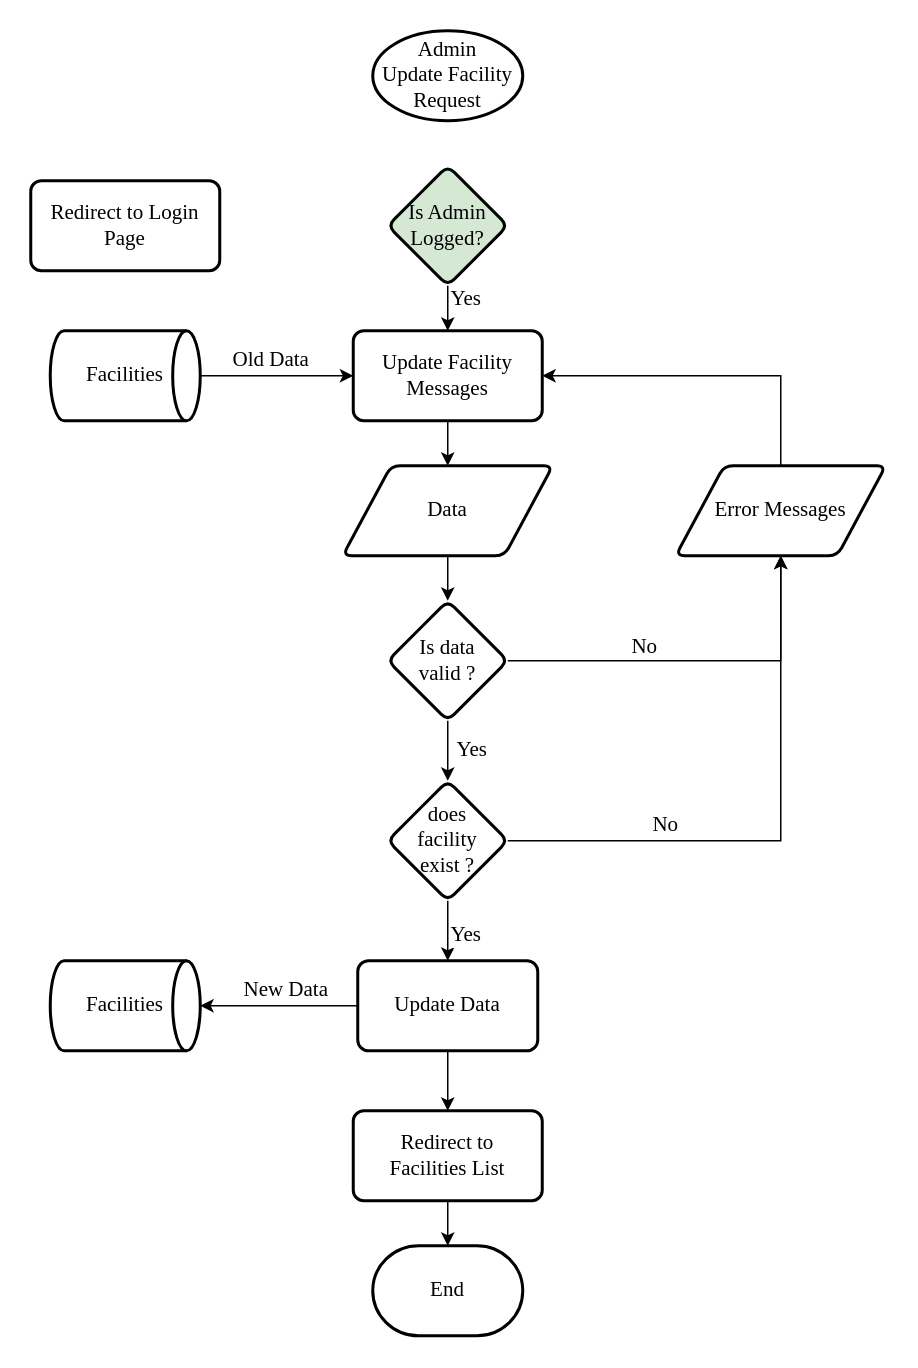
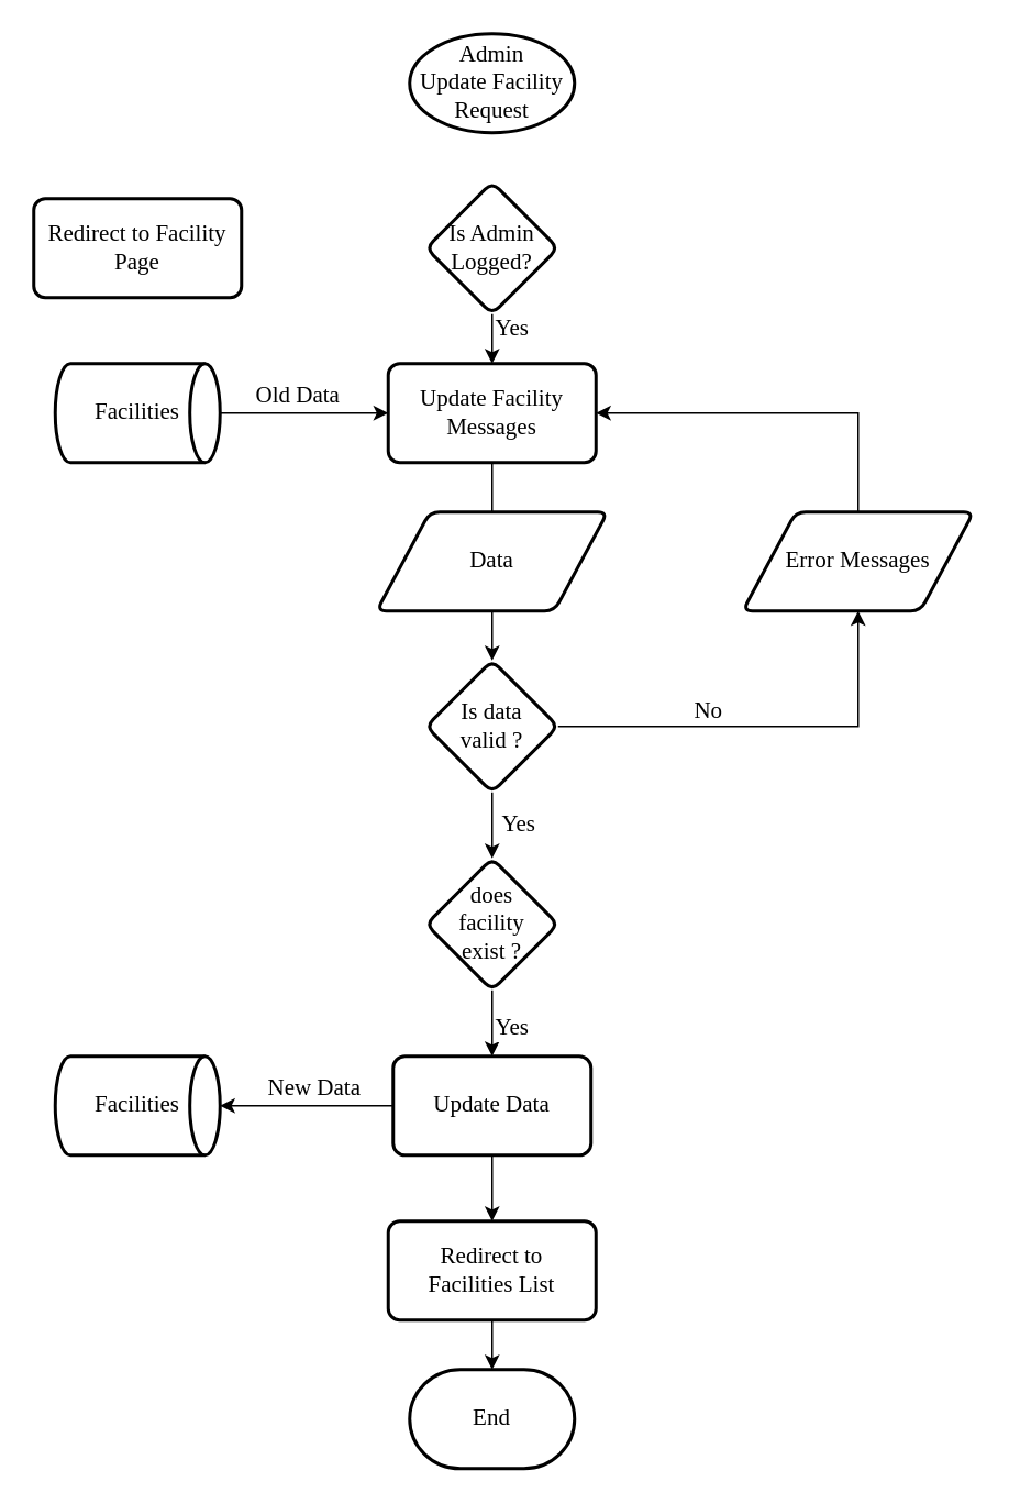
  <mxCell id="0" />
  <mxCell id="1" parent="0" />
  <mxCell id="2" value="Admin &lt;br&gt;Update Facility Request" style="strokeWidth=2;html=1;shape=mxgraph.flowchart.start_1;whiteSpace=wrap;fontFamily=Times New Roman;fontSize=14;" vertex="1" parent="1"><mxGeometry x="248" y="20" width="100" height="60" as="geometry" /></mxCell>
- <mxCell id="3" style="edgeStyle=orthogonalEdgeStyle;rounded=0;orthogonalLoop=1;jettySize=auto;html=1;fontFamily=Times New Roman;fontSize=14;" edge="1" parent="1" source="10" target="5"><mxGeometry relative="1" as="geometry"><mxPoint x="298" y="280" as="sourcePoint" /></mxGeometry></mxCell>
+ <mxCell id="3" style="edgeStyle=orthogonalEdgeStyle;rounded=0;orthogonalLoop=1;jettySize=auto;html=1;fontFamily=Times New Roman;fontSize=14;endArrow=none;" edge="1" parent="1" source="10" target="5"><mxGeometry relative="1" as="geometry"><mxPoint x="298" y="280" as="sourcePoint" /></mxGeometry></mxCell>
  <mxCell id="4" value="" style="edgeStyle=orthogonalEdgeStyle;rounded=0;orthogonalLoop=1;jettySize=auto;html=1;fontFamily=Times New Roman;fontSize=14;" edge="1" parent="1" source="5" target="9"><mxGeometry relative="1" as="geometry" /></mxCell>
  <mxCell id="5" value="Data" style="shape=parallelogram;html=1;strokeWidth=2;perimeter=parallelogramPerimeter;whiteSpace=wrap;rounded=1;arcSize=12;size=0.23;fontFamily=Times New Roman;fontSize=14;" vertex="1" parent="1"><mxGeometry x="228" y="310" width="140" height="60" as="geometry" /></mxCell>
  <mxCell id="6" style="edgeStyle=orthogonalEdgeStyle;rounded=0;orthogonalLoop=1;jettySize=auto;html=1;fontFamily=Times New Roman;fontSize=14;" edge="1" parent="1" source="9" target="12"><mxGeometry relative="1" as="geometry" /></mxCell>
  <mxCell id="7" value="No" style="edgeLabel;html=1;align=center;verticalAlign=middle;resizable=0;points=[];fontSize=14;fontFamily=Times New Roman;" connectable="0" vertex="1" parent="6"><mxGeometry x="-0.195" y="3" relative="1" as="geometry"><mxPoint x="-11" y="-7" as="offset" /></mxGeometry></mxCell>
  <mxCell id="8" value="Yes" style="edgeStyle=orthogonalEdgeStyle;rounded=0;orthogonalLoop=1;jettySize=auto;html=1;fontFamily=Times New Roman;fontSize=14;" edge="1" parent="1" source="9" target="15"><mxGeometry y="16" relative="1" as="geometry"><mxPoint as="offset" /></mxGeometry></mxCell>
  <mxCell id="9" value="Is data&lt;br&gt;valid ?" style="rhombus;whiteSpace=wrap;html=1;fontSize=14;fontFamily=Times New Roman;strokeWidth=2;rounded=1;arcSize=12;" vertex="1" parent="1"><mxGeometry x="258" y="400" width="80" height="80" as="geometry" /></mxCell>
  <mxCell id="10" value="Update Facility&lt;br&gt;Messages" style="rounded=1;whiteSpace=wrap;html=1;absoluteArcSize=1;arcSize=14;strokeWidth=2;fontFamily=Times New Roman;fontSize=14;" vertex="1" parent="1"><mxGeometry x="235" y="220" width="126" height="60" as="geometry" /></mxCell>
  <mxCell id="11" style="edgeStyle=orthogonalEdgeStyle;rounded=0;orthogonalLoop=1;jettySize=auto;html=1;fontFamily=Times New Roman;fontSize=14;" edge="1" parent="1" source="12" target="10"><mxGeometry relative="1" as="geometry"><Array as="points"><mxPoint x="520" y="250" /></Array></mxGeometry></mxCell>
  <mxCell id="12" value="Error Messages" style="shape=parallelogram;html=1;strokeWidth=2;perimeter=parallelogramPerimeter;whiteSpace=wrap;rounded=1;arcSize=12;size=0.23;fontFamily=Times New Roman;fontSize=14;" vertex="1" parent="1"><mxGeometry x="450" y="310" width="140" height="60" as="geometry" /></mxCell>
- <mxCell id="13" value="No" style="edgeStyle=orthogonalEdgeStyle;rounded=0;orthogonalLoop=1;jettySize=auto;html=1;fontFamily=Times New Roman;fontSize=14;" edge="1" parent="1" source="15" target="12"><mxGeometry x="-0.434" y="10" relative="1" as="geometry"><mxPoint as="offset" /></mxGeometry></mxCell>
  <mxCell id="14" value="Yes" style="edgeStyle=orthogonalEdgeStyle;rounded=0;orthogonalLoop=1;jettySize=auto;html=1;fontFamily=Times New Roman;fontSize=14;" edge="1" parent="1" source="15" target="23"><mxGeometry x="0.2" y="12" relative="1" as="geometry"><mxPoint y="-1" as="offset" /><mxPoint x="298" y="630" as="targetPoint" /></mxGeometry></mxCell>
  <mxCell id="15" value="does&lt;br&gt;facility&lt;br&gt;exist ?" style="rhombus;whiteSpace=wrap;html=1;fontSize=14;fontFamily=Times New Roman;strokeWidth=2;rounded=1;arcSize=12;" vertex="1" parent="1"><mxGeometry x="258" y="520" width="80" height="80" as="geometry" /></mxCell>
  <mxCell id="16" value="Facilities" style="strokeWidth=2;html=1;shape=mxgraph.flowchart.direct_data;whiteSpace=wrap;fontFamily=Times New Roman;fontSize=14;" vertex="1" parent="1"><mxGeometry x="33" y="640" width="100" height="60" as="geometry" /></mxCell>
  <mxCell id="17" value="Yes" style="edgeStyle=orthogonalEdgeStyle;rounded=0;orthogonalLoop=1;jettySize=auto;html=1;fontFamily=Times New Roman;fontSize=14;" edge="1" parent="1" source="18" target="10"><mxGeometry x="0.2" y="12" relative="1" as="geometry"><mxPoint y="-1" as="offset" /></mxGeometry></mxCell>
- <mxCell id="18" value="Is Admin&lt;br&gt;Logged?" style="rhombus;whiteSpace=wrap;html=1;fontSize=14;fontFamily=Times New Roman;strokeWidth=2;rounded=1;arcSize=12;fillColor=#d5e8d4;" vertex="1" parent="1"><mxGeometry x="258" y="110" width="80" height="80" as="geometry" /></mxCell>
- <mxCell id="19" value="Redirect to Login Page" style="rounded=1;whiteSpace=wrap;html=1;absoluteArcSize=1;arcSize=14;strokeWidth=2;fontFamily=Times New Roman;fontSize=14;" vertex="1" parent="1"><mxGeometry x="20" y="120" width="126" height="60" as="geometry" /></mxCell>
+ <mxCell id="18" value="Is Admin&lt;br&gt;Logged?" style="rhombus;whiteSpace=wrap;html=1;fontSize=14;fontFamily=Times New Roman;strokeWidth=2;rounded=1;arcSize=12;" vertex="1" parent="1"><mxGeometry x="258" y="110" width="80" height="80" as="geometry" /></mxCell>
+ <mxCell id="19" value="Redirect to Facility Page" style="rounded=1;whiteSpace=wrap;html=1;absoluteArcSize=1;arcSize=14;strokeWidth=2;fontFamily=Times New Roman;fontSize=14;" vertex="1" parent="1"><mxGeometry x="20" y="120" width="126" height="60" as="geometry" /></mxCell>
  <mxCell id="20" style="edgeStyle=orthogonalEdgeStyle;rounded=0;orthogonalLoop=1;jettySize=auto;html=1;" edge="1" parent="1" target="23"><mxGeometry relative="1" as="geometry" /></mxCell>
  <mxCell id="21" value="New Data" style="edgeStyle=orthogonalEdgeStyle;rounded=0;orthogonalLoop=1;jettySize=auto;html=1;fontFamily=Times New Roman;fontSize=14;" edge="1" parent="1" source="23" target="16"><mxGeometry x="-0.081" y="-10" relative="1" as="geometry"><mxPoint as="offset" /></mxGeometry></mxCell>
  <mxCell id="22" style="edgeStyle=orthogonalEdgeStyle;rounded=0;orthogonalLoop=1;jettySize=auto;html=1;fontFamily=Times New Roman;" edge="1" parent="1" source="23" target="25"><mxGeometry relative="1" as="geometry" /></mxCell>
  <mxCell id="23" value="Update Data" style="whiteSpace=wrap;html=1;fontSize=14;fontFamily=Times New Roman;strokeWidth=2;rounded=1;arcSize=12;" vertex="1" parent="1"><mxGeometry x="238" y="640" width="120" height="60" as="geometry" /></mxCell>
  <mxCell id="24" style="edgeStyle=orthogonalEdgeStyle;rounded=0;orthogonalLoop=1;jettySize=auto;html=1;fontFamily=Times New Roman;fontSize=14;" edge="1" parent="1" source="25" target="26"><mxGeometry relative="1" as="geometry" /></mxCell>
  <mxCell id="25" value="Redirect to &lt;br&gt;Facilities List" style="rounded=1;whiteSpace=wrap;html=1;absoluteArcSize=1;arcSize=14;strokeWidth=2;fontFamily=Times New Roman;fontSize=14;" vertex="1" parent="1"><mxGeometry x="235" y="740" width="126" height="60" as="geometry" /></mxCell>
  <mxCell id="26" value="End" style="strokeWidth=2;html=1;shape=mxgraph.flowchart.terminator;whiteSpace=wrap;fontFamily=Times New Roman;fontSize=14;" vertex="1" parent="1"><mxGeometry x="248" y="830" width="100" height="60" as="geometry" /></mxCell>
  <mxCell id="27" value="Old Data" style="edgeStyle=orthogonalEdgeStyle;rounded=0;orthogonalLoop=1;jettySize=auto;html=1;fontFamily=Times New Roman;fontSize=14;" edge="1" parent="1" source="28" target="10"><mxGeometry x="-0.078" y="10" relative="1" as="geometry"><mxPoint as="offset" /></mxGeometry></mxCell>
  <mxCell id="28" value="Facilities" style="strokeWidth=2;html=1;shape=mxgraph.flowchart.direct_data;whiteSpace=wrap;fontFamily=Times New Roman;fontSize=14;" vertex="1" parent="1"><mxGeometry x="33" y="220" width="100" height="60" as="geometry" /></mxCell>
